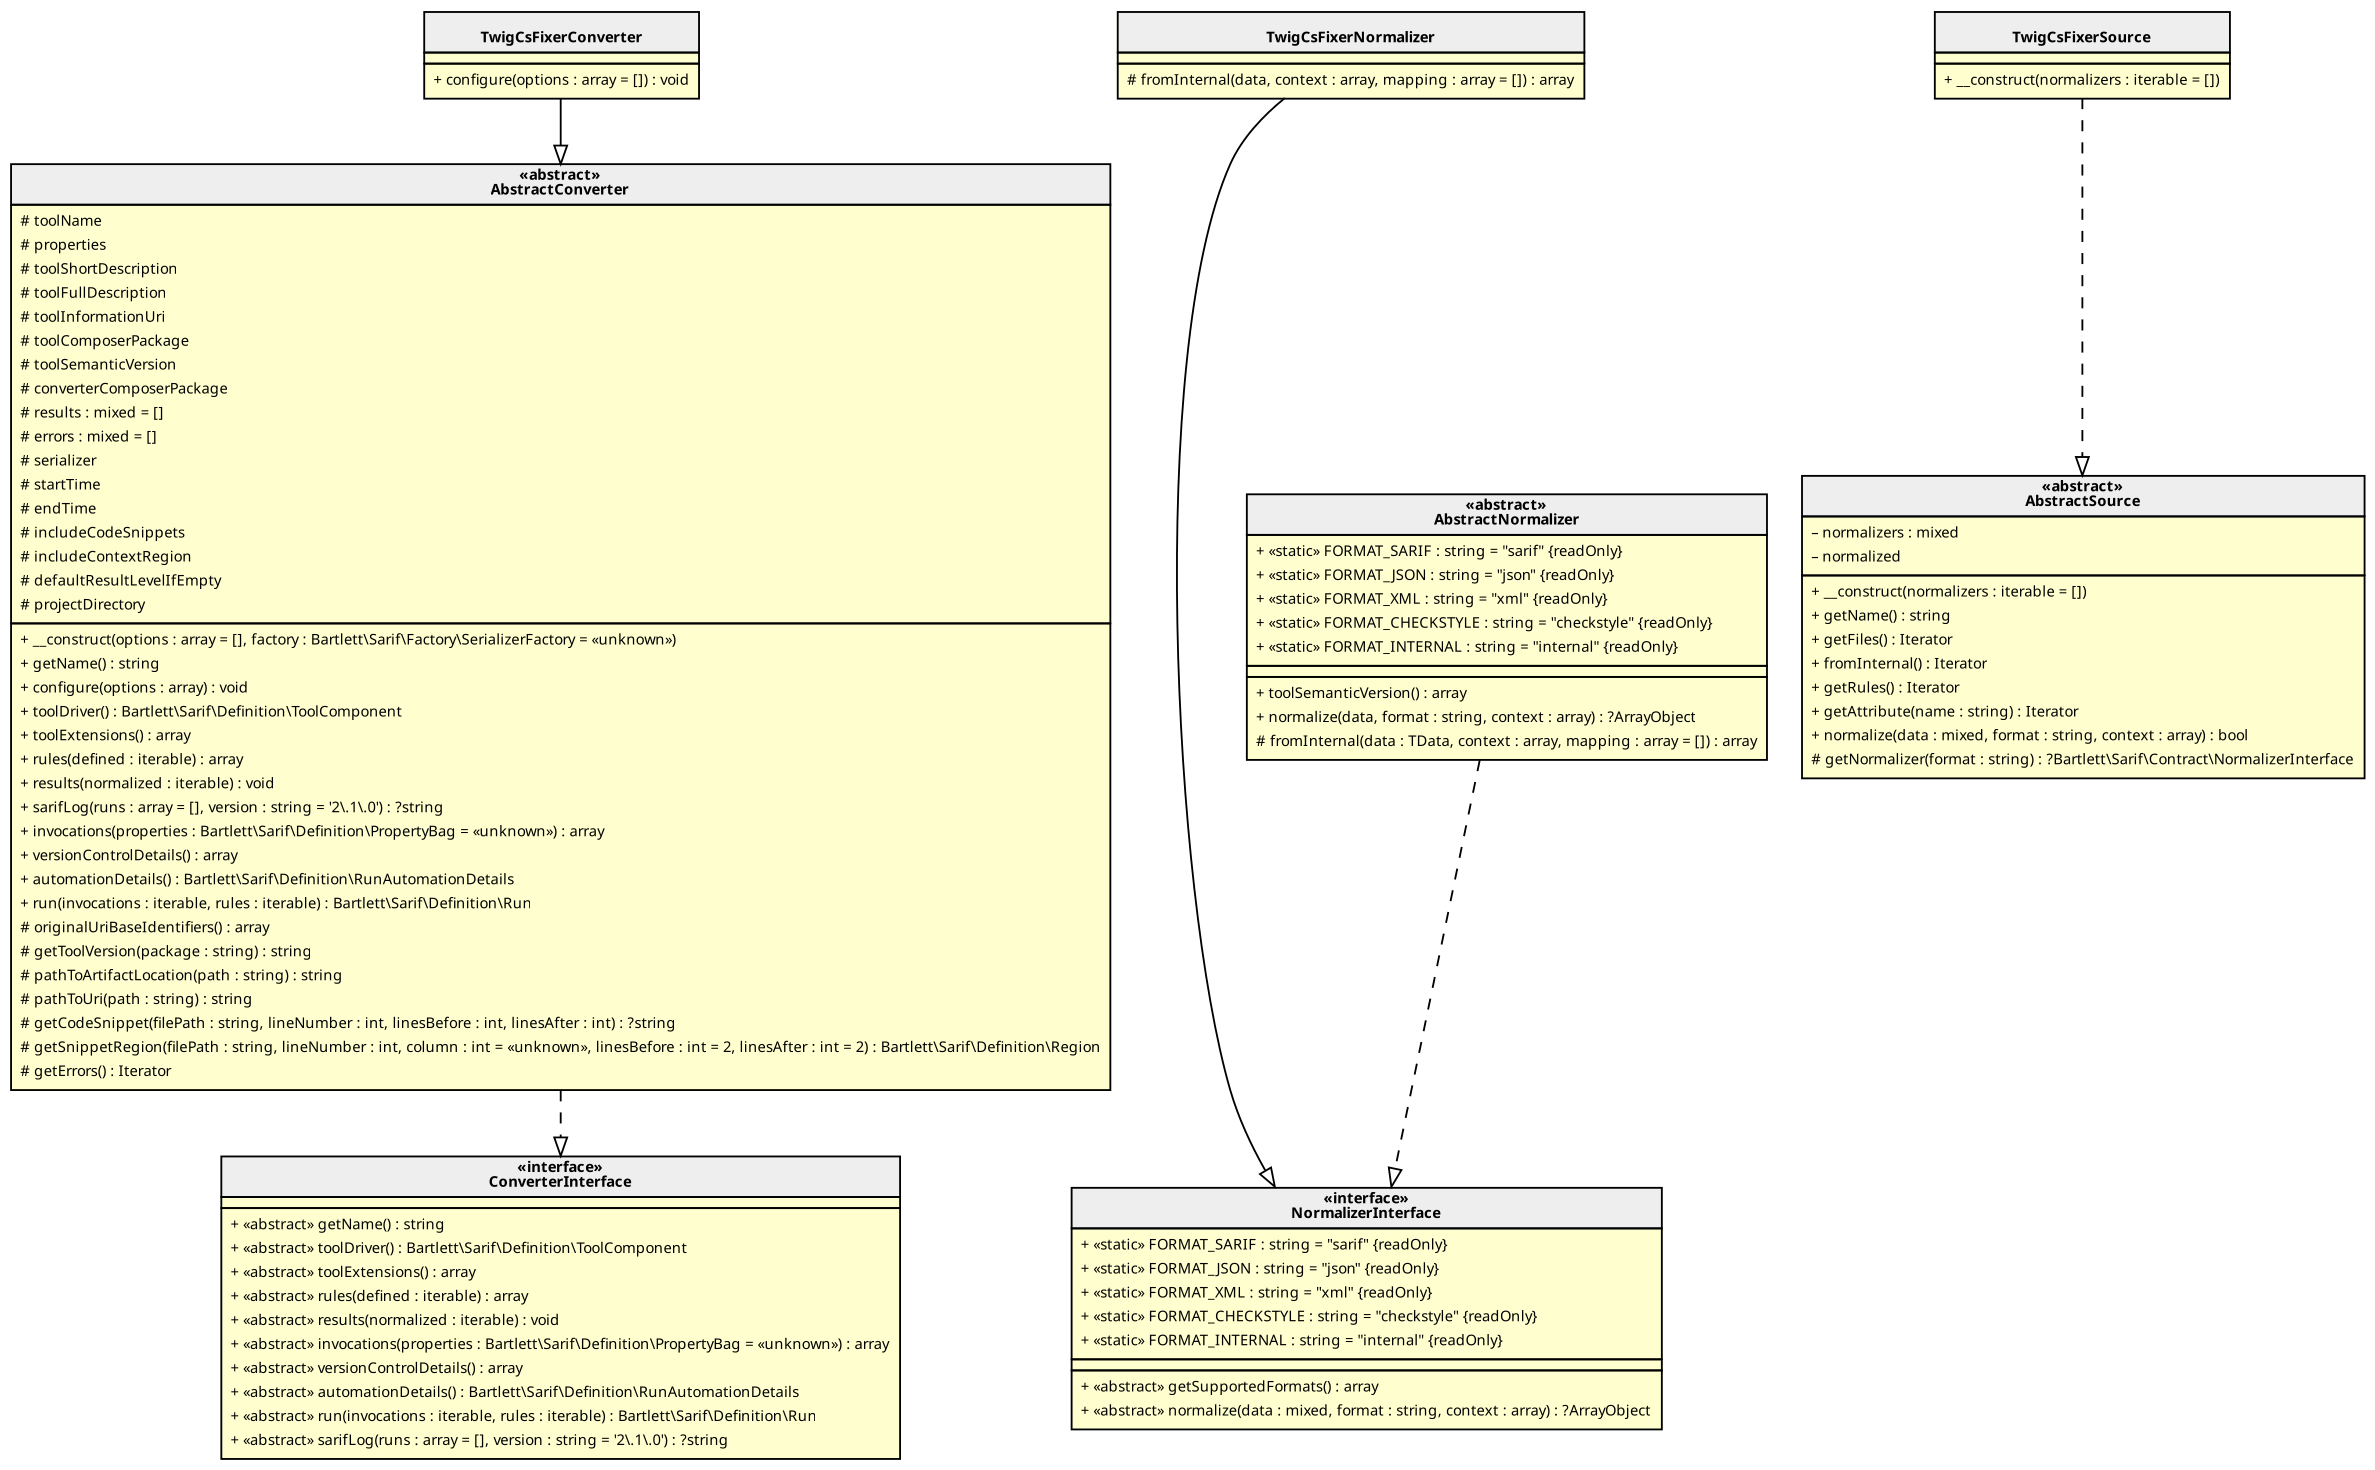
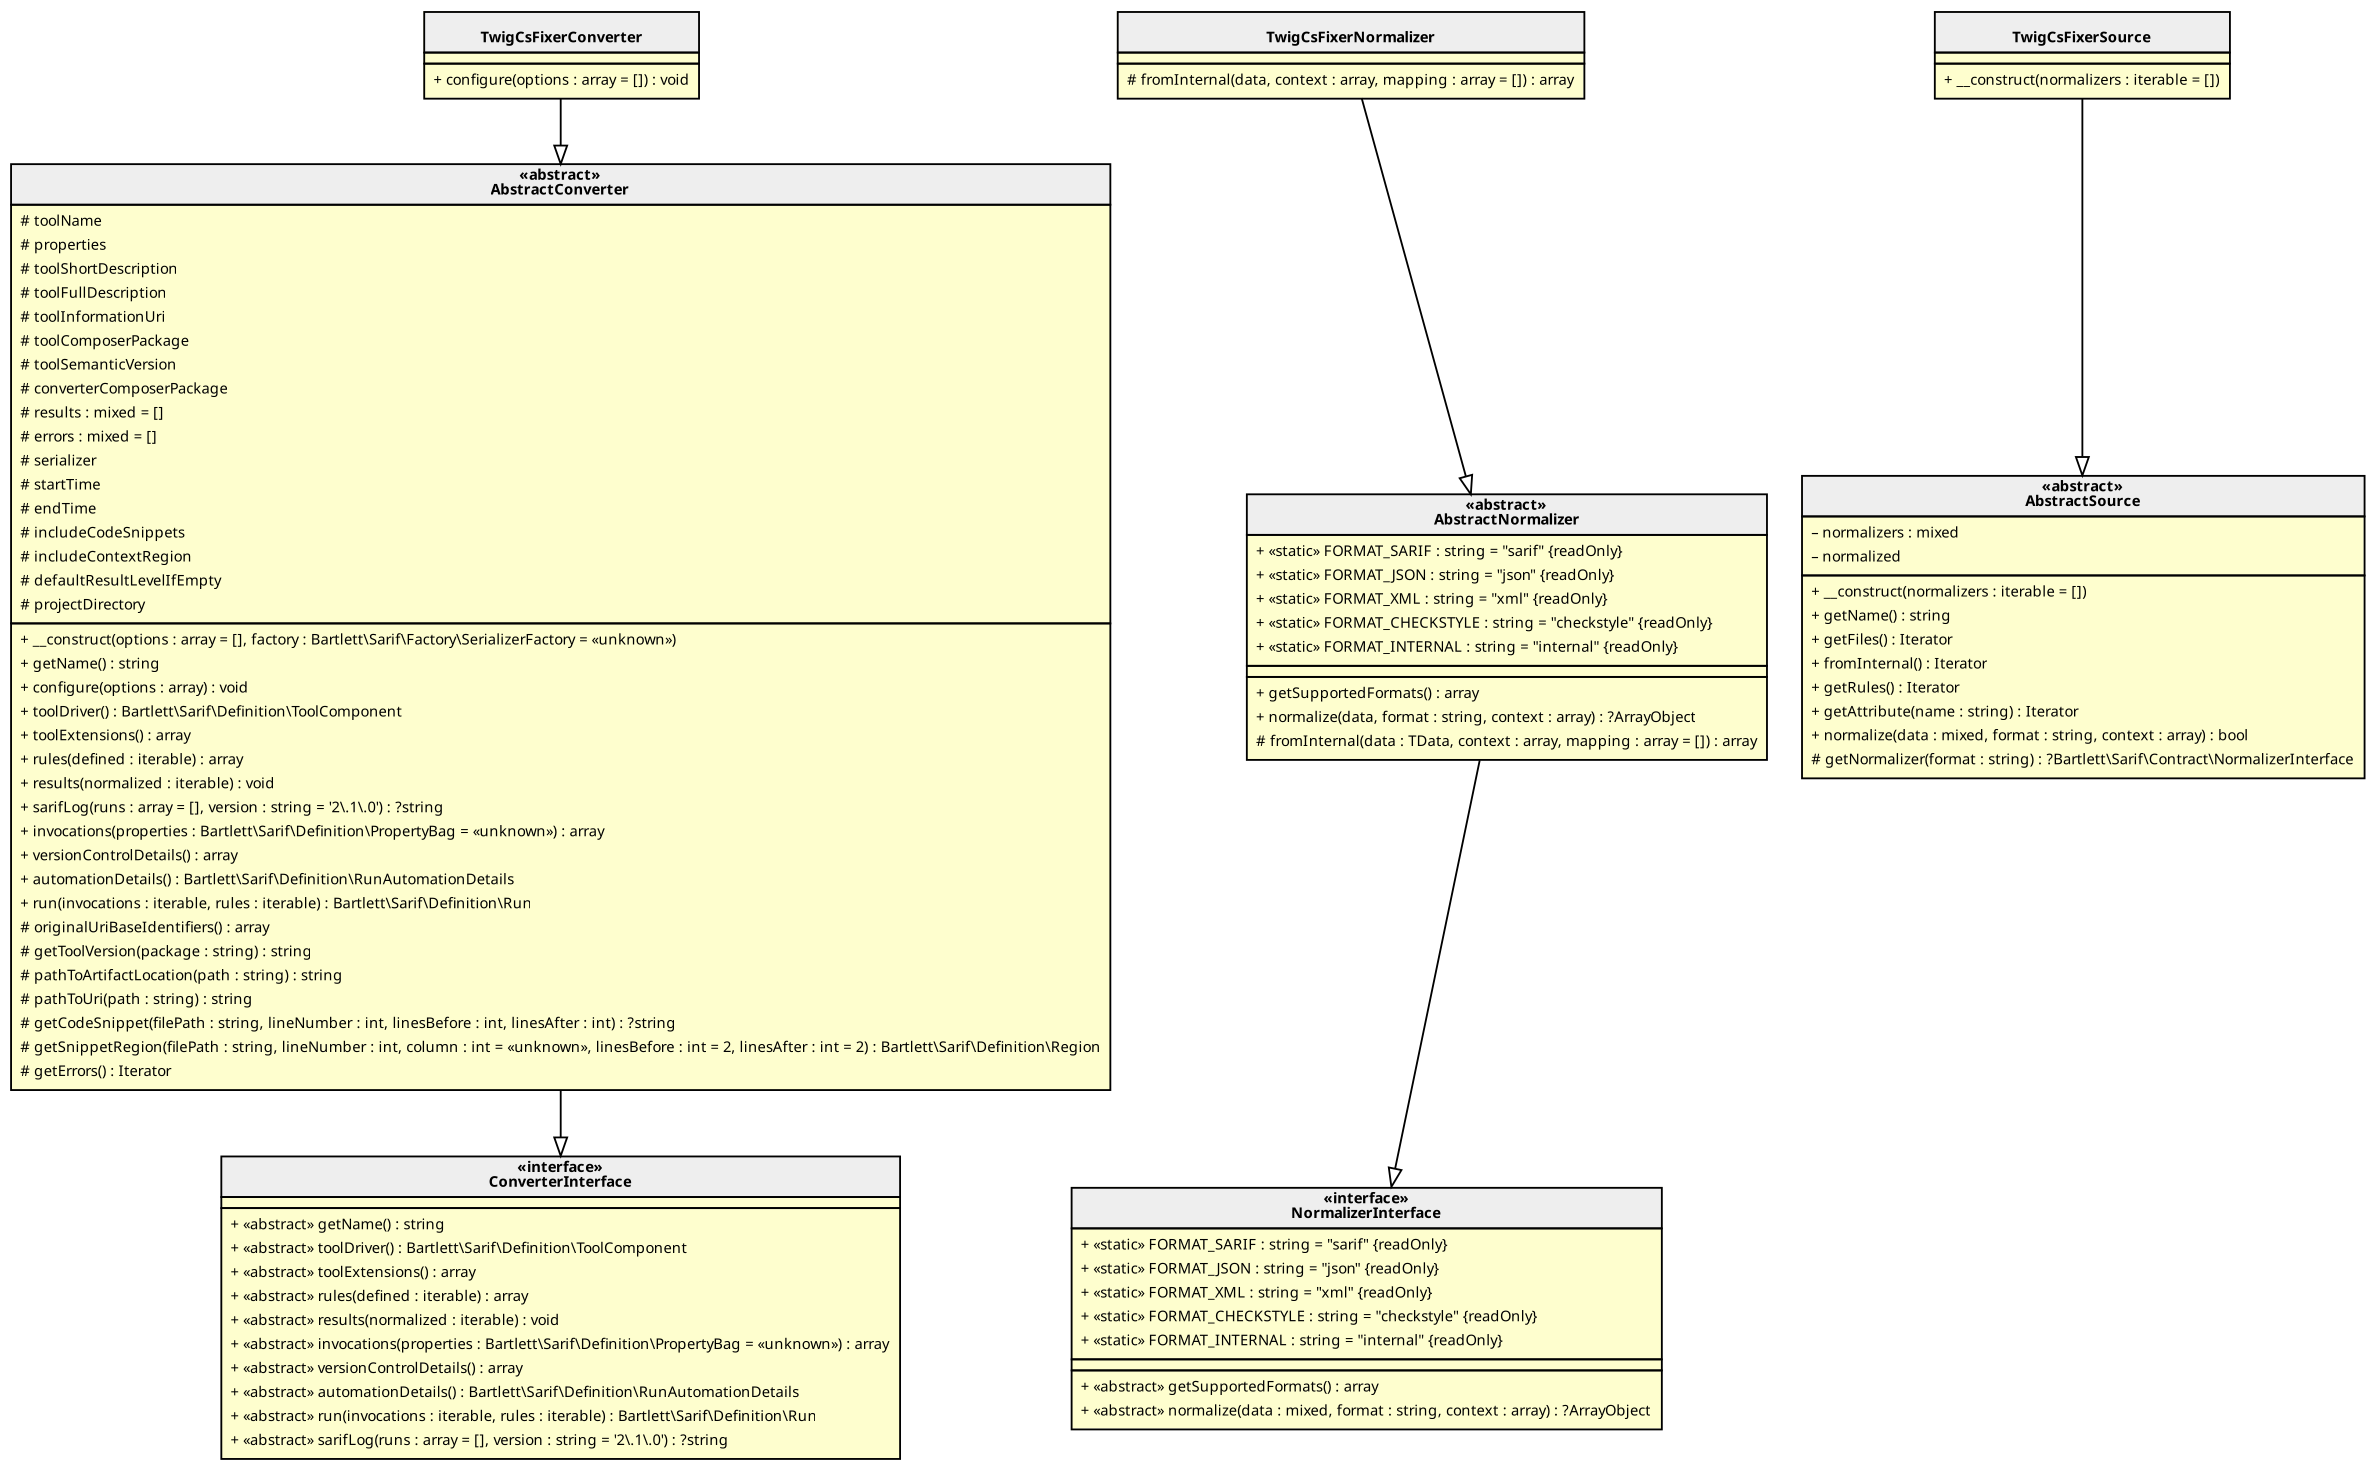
  digraph {
    rankdir=TB
    node [fillcolor="#FEFECE" fontname=Verdana fontsize=8 margin=0 shape=none style=filled]
    edge [arrowhead=empty fontname=Verdana fontsize=8 style=filled]
    n1 [label=< <table cellspacing="0" border="0" cellborder="1">     <tr><td bgcolor="#eeeeee"><b><br/>TwigCsFixerConverter</b></td></tr>     <tr><td></td></tr>     <tr><td><table border="0" cellspacing="0" cellpadding="2">     <tr><td align="left">+ configure(options : array = []) : void</td></tr> </table></td></tr> </table>>]
    n2 [label=< <table cellspacing="0" border="0" cellborder="1">     <tr><td bgcolor="#eeeeee"><b>«abstract»<br/>AbstractConverter</b></td></tr>     <tr><td><table border="0" cellspacing="0" cellpadding="2">     <tr><td align="left"># toolName</td></tr>     <tr><td align="left"># properties</td></tr>     <tr><td align="left"># toolShortDescription</td></tr>     <tr><td align="left"># toolFullDescription</td></tr>     <tr><td align="left"># toolInformationUri</td></tr>     <tr><td align="left"># toolComposerPackage</td></tr>     <tr><td align="left"># toolSemanticVersion</td></tr>     <tr><td align="left"># converterComposerPackage</td></tr>     <tr><td align="left"># results : mixed = []</td></tr>     <tr><td align="left"># errors : mixed = []</td></tr>     <tr><td align="left"># serializer</td></tr>     <tr><td align="left"># startTime</td></tr>     <tr><td align="left"># endTime</td></tr>     <tr><td align="left"># includeCodeSnippets</td></tr>     <tr><td align="left"># includeContextRegion</td></tr>     <tr><td align="left"># defaultResultLevelIfEmpty</td></tr>     <tr><td align="left"># projectDirectory</td></tr> </table></td></tr>     <tr><td><table border="0" cellspacing="0" cellpadding="2">     <tr><td align="left">+ __construct(options : array = [], factory : Bartlett\\Sarif\\Factory\\SerializerFactory = «unknown»)</td></tr>     <tr><td align="left">+ getName() : string</td></tr>     <tr><td align="left">+ configure(options : array) : void</td></tr>     <tr><td align="left">+ toolDriver() : Bartlett\\Sarif\\Definition\\ToolComponent</td></tr>     <tr><td align="left">+ toolExtensions() : array</td></tr>     <tr><td align="left">+ rules(defined : iterable) : array</td></tr>     <tr><td align="left">+ results(normalized : iterable) : void</td></tr>     <tr><td align="left">+ sarifLog(runs : array = [], version : string = '2\.1\.0') : ?string</td></tr>     <tr><td align="left">+ invocations(properties : Bartlett\\Sarif\\Definition\\PropertyBag = «unknown») : array</td></tr>     <tr><td align="left">+ versionControlDetails() : array</td></tr>     <tr><td align="left">+ automationDetails() : Bartlett\\Sarif\\Definition\\RunAutomationDetails</td></tr>     <tr><td align="left">+ run(invocations : iterable, rules : iterable) : Bartlett\\Sarif\\Definition\\Run</td></tr>     <tr><td align="left"># originalUriBaseIdentifiers() : array</td></tr>     <tr><td align="left"># getToolVersion(package : string) : string</td></tr>     <tr><td align="left"># pathToArtifactLocation(path : string) : string</td></tr>     <tr><td align="left"># pathToUri(path : string) : string</td></tr>     <tr><td align="left"># getCodeSnippet(filePath : string, lineNumber : int, linesBefore : int, linesAfter : int) : ?string</td></tr>     <tr><td align="left"># getSnippetRegion(filePath : string, lineNumber : int, column : int = «unknown», linesBefore : int = 2, linesAfter : int = 2) : Bartlett\\Sarif\\Definition\\Region</td></tr>     <tr><td align="left"># getErrors() : Iterator</td></tr> </table></td></tr> </table>>]
    n3 [label=< <table cellspacing="0" border="0" cellborder="1">     <tr><td bgcolor="#eeeeee"><b>«interface»<br/>ConverterInterface</b></td></tr>     <tr><td></td></tr>     <tr><td><table border="0" cellspacing="0" cellpadding="2">     <tr><td align="left">+ «abstract» getName() : string</td></tr>     <tr><td align="left">+ «abstract» toolDriver() : Bartlett\\Sarif\\Definition\\ToolComponent</td></tr>     <tr><td align="left">+ «abstract» toolExtensions() : array</td></tr>     <tr><td align="left">+ «abstract» rules(defined : iterable) : array</td></tr>     <tr><td align="left">+ «abstract» results(normalized : iterable) : void</td></tr>     <tr><td align="left">+ «abstract» invocations(properties : Bartlett\\Sarif\\Definition\\PropertyBag = «unknown») : array</td></tr>     <tr><td align="left">+ «abstract» versionControlDetails() : array</td></tr>     <tr><td align="left">+ «abstract» automationDetails() : Bartlett\\Sarif\\Definition\\RunAutomationDetails</td></tr>     <tr><td align="left">+ «abstract» run(invocations : iterable, rules : iterable) : Bartlett\\Sarif\\Definition\\Run</td></tr>     <tr><td align="left">+ «abstract» sarifLog(runs : array = [], version : string = '2\.1\.0') : ?string</td></tr> </table></td></tr> </table>>]
    n4 [label=< <table cellspacing="0" border="0" cellborder="1">     <tr><td bgcolor="#eeeeee"><b>«interface»<br/>NormalizerInterface</b></td></tr>     <tr><td><table border="0" cellspacing="0" cellpadding="2">     <tr><td align="left">+ «static» FORMAT_SARIF : string = "sarif" {readOnly}</td></tr>     <tr><td align="left">+ «static» FORMAT_JSON : string = "json" {readOnly}</td></tr>     <tr><td align="left">+ «static» FORMAT_XML : string = "xml" {readOnly}</td></tr>     <tr><td align="left">+ «static» FORMAT_CHECKSTYLE : string = "checkstyle" {readOnly}</td></tr>     <tr><td align="left">+ «static» FORMAT_INTERNAL : string = "internal" {readOnly}</td></tr> </table></td></tr>     <tr><td></td></tr>     <tr><td><table border="0" cellspacing="0" cellpadding="2">     <tr><td align="left">+ «abstract» getSupportedFormats() : array</td></tr>     <tr><td align="left">+ «abstract» normalize(data : mixed, format : string, context : array) : ?ArrayObject</td></tr> </table></td></tr> </table>>]
    n5 [label=< <table cellspacing="0" border="0" cellborder="1">     <tr><td bgcolor="#eeeeee"><b><br/>TwigCsFixerSource</b></td></tr>     <tr><td></td></tr>     <tr><td><table border="0" cellspacing="0" cellpadding="2">     <tr><td align="left">+ __construct(normalizers : iterable = [])</td></tr> </table></td></tr> </table>>]
    "Bartlett\\Sarif\\Converter\\Source\\AbstractSource" [label=< <table cellspacing="0" border="0" cellborder="1">     <tr><td bgcolor="#eeeeee"><b>«abstract»<br/>AbstractSource</b></td></tr>     <tr><td><table border="0" cellspacing="0" cellpadding="2">     <tr><td align="left">– normalizers : mixed</td></tr>     <tr><td align="left">– normalized</td></tr> </table></td></tr>     <tr><td><table border="0" cellspacing="0" cellpadding="2">     <tr><td align="left">+ __construct(normalizers : iterable = [])</td></tr>     <tr><td align="left">+ getName() : string</td></tr>     <tr><td align="left">+ getFiles() : Iterator</td></tr>     <tr><td align="left">+ fromInternal() : Iterator</td></tr>     <tr><td align="left">+ getRules() : Iterator</td></tr>     <tr><td align="left">+ getAttribute(name : string) : Iterator</td></tr>     <tr><td align="left">+ normalize(data : mixed, format : string, context : array) : bool</td></tr>     <tr><td align="left"># getNormalizer(format : string) : ?Bartlett\\Sarif\\Contract\\NormalizerInterface</td></tr> </table></td></tr> </table>>]
    n7 [label=< <table cellspacing="0" border="0" cellborder="1">     <tr><td bgcolor="#eeeeee"><b><br/>TwigCsFixerNormalizer</b></td></tr>     <tr><td></td></tr>     <tr><td><table border="0" cellspacing="0" cellpadding="2">     <tr><td align="left"># fromInternal(data, context : array, mapping : array = []) : array</td></tr> </table></td></tr> </table>>]
-   n8 [label=< <table cellspacing="0" border="0" cellborder="1">     <tr><td bgcolor="#eeeeee"><b>«abstract»<br/>AbstractNormalizer</b></td></tr>     <tr><td><table border="0" cellspacing="0" cellpadding="2">     <tr><td align="left">+ «static» FORMAT_SARIF : string = "sarif" {readOnly}</td></tr>     <tr><td align="left">+ «static» FORMAT_JSON : string = "json" {readOnly}</td></tr>     <tr><td align="left">+ «static» FORMAT_XML : string = "xml" {readOnly}</td></tr>     <tr><td align="left">+ «static» FORMAT_CHECKSTYLE : string = "checkstyle" {readOnly}</td></tr>     <tr><td align="left">+ «static» FORMAT_INTERNAL : string = "internal" {readOnly}</td></tr> </table></td></tr>     <tr><td></td></tr>     <tr><td><table border="0" cellspacing="0" cellpadding="2">     <tr><td align="left">+ toolSemanticVersion() : array</td></tr>     <tr><td align="left">+ normalize(data, format : string, context : array) : ?ArrayObject</td></tr>     <tr><td align="left"># fromInternal(data : TData, context : array, mapping : array = []) : array</td></tr> </table></td></tr> </table>>]
+   n8 [label=< <table cellspacing="0" border="0" cellborder="1">     <tr><td bgcolor="#eeeeee"><b>«abstract»<br/>AbstractNormalizer</b></td></tr>     <tr><td><table border="0" cellspacing="0" cellpadding="2">     <tr><td align="left">+ «static» FORMAT_SARIF : string = "sarif" {readOnly}</td></tr>     <tr><td align="left">+ «static» FORMAT_JSON : string = "json" {readOnly}</td></tr>     <tr><td align="left">+ «static» FORMAT_XML : string = "xml" {readOnly}</td></tr>     <tr><td align="left">+ «static» FORMAT_CHECKSTYLE : string = "checkstyle" {readOnly}</td></tr>     <tr><td align="left">+ «static» FORMAT_INTERNAL : string = "internal" {readOnly}</td></tr> </table></td></tr>     <tr><td></td></tr>     <tr><td><table border="0" cellspacing="0" cellpadding="2">     <tr><td align="left">+ getSupportedFormats() : array</td></tr>     <tr><td align="left">+ normalize(data, format : string, context : array) : ?ArrayObject</td></tr>     <tr><td align="left"># fromInternal(data : TData, context : array, mapping : array = []) : array</td></tr> </table></td></tr> </table>>]
    subgraph sub_1 {
      bgcolor=BurlyWood
      label="Bartlett\\Sarif\\Converter"
      n1
      n2
    }
    subgraph sub_2 {
      bgcolor=LightSkyBlue
      label="Bartlett\\Sarif\\Contract"
      n3
      n4
    }
    subgraph sub_3 {
      bgcolor=Bisque
      label="Bartlett\\Sarif\\Converter\\Source"
      n5
      "Bartlett\\Sarif\\Converter\\Source\\AbstractSource"
    }
    subgraph sub_4 {
      bgcolor=Bisque
      label="Bartlett\\Sarif\\Converter\\Normalizer"
      n7
      n8
    }
    n1 -> n2
-   n2 -> n3 [style=dashed]
-   n5 -> "Bartlett\\Sarif\\Converter\\Source\\AbstractSource" [style=dashed]
-   n7 -> n4
-   n8 -> n4 [style=dashed]
+   n2 -> n3
+   n5 -> "Bartlett\\Sarif\\Converter\\Source\\AbstractSource"
+   n7 -> n8
+   n8 -> n4
  }
